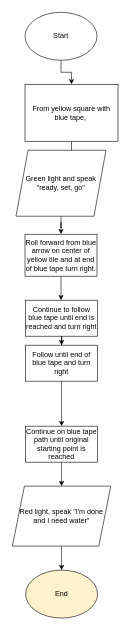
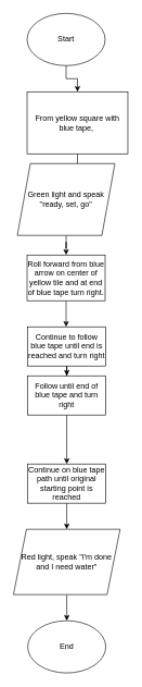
  <mxCell id="0" />
  <mxCell id="1" parent="0" />
  <mxCell id="2" value="" style="edgeStyle=orthogonalEdgeStyle;rounded=0;orthogonalLoop=1;jettySize=auto;html=1;" parent="1" source="3" target="5" edge="1"><mxGeometry relative="1" as="geometry" /></mxCell>
  <mxCell id="3" value="Start" style="ellipse;whiteSpace=wrap;html=1;" parent="1" vertex="1"><mxGeometry x="41" width="120" height="80" as="geometry" y="20" /></mxCell>
  <mxCell id="4" value="" style="edgeStyle=orthogonalEdgeStyle;rounded=0;orthogonalLoop=1;jettySize=auto;html=1;" parent="1" source="5" target="7" edge="1"><mxGeometry relative="1" as="geometry" /></mxCell>
  <mxCell id="5" value="From yellow square with blue tape,&amp;nbsp;" style="whiteSpace=wrap;html=1;" parent="1" vertex="1"><mxGeometry x="41" y="140" width="155" height="95" as="geometry" /></mxCell>
  <mxCell id="6" value="" style="edgeStyle=orthogonalEdgeStyle;rounded=0;orthogonalLoop=1;jettySize=auto;html=1;" parent="1" source="7" target="9" edge="1"><mxGeometry relative="1" as="geometry" /></mxCell>
  <mxCell id="7" value="Green light and speak &quot;ready, set, go&quot;" style="shape=parallelogram;perimeter=parallelogramPerimeter;whiteSpace=wrap;html=1;fixedSize=1;" parent="1" vertex="1"><mxGeometry x="26" y="250" width="150" height="110" as="geometry" /></mxCell>
  <mxCell id="8" value="" style="edgeStyle=orthogonalEdgeStyle;rounded=0;orthogonalLoop=1;jettySize=auto;html=1;" parent="1" source="9" edge="1"><mxGeometry relative="1" as="geometry"><mxPoint x="101" y="500" as="targetPoint" /></mxGeometry></mxCell>
  <mxCell id="9" value="Roll forward from blue arrow on center of yellow tile and at end of blue tape turn right." style="whiteSpace=wrap;html=1;" parent="1" vertex="1"><mxGeometry x="41" y="390" width="120" height="70" as="geometry" /></mxCell>
- <mxCell id="10" value="End" style="ellipse;whiteSpace=wrap;html=1;fillColor=#fff2cc;" parent="1" vertex="1"><mxGeometry x="42" y="950" width="120" height="80" as="geometry" /></mxCell>
+ <mxCell id="10" value="End" style="ellipse;whiteSpace=wrap;html=1;" parent="1" vertex="1"><mxGeometry x="42" y="950" width="120" height="80" as="geometry" /></mxCell>
  <mxCell id="11" value="" style="edgeStyle=orthogonalEdgeStyle;rounded=0;orthogonalLoop=1;jettySize=auto;html=1;" edge="1" parent="1" source="12" target="14"><mxGeometry relative="1" as="geometry" /></mxCell>
  <mxCell id="12" value="Continue to follow blue tape until end is reached and turn right" style="whiteSpace=wrap;html=1;" vertex="1" parent="1"><mxGeometry x="42" y="500" width="120" height="60" as="geometry" /></mxCell>
  <mxCell id="13" value="" style="edgeStyle=orthogonalEdgeStyle;rounded=0;orthogonalLoop=1;jettySize=auto;html=1;" edge="1" parent="1" source="14" target="16"><mxGeometry relative="1" as="geometry" /></mxCell>
  <mxCell id="14" value="Follow until end of blue tape and turn right" style="whiteSpace=wrap;html=1;" vertex="1" parent="1"><mxGeometry x="42" y="575" width="120" height="60" as="geometry" /></mxCell>
  <mxCell id="15" value="" style="edgeStyle=orthogonalEdgeStyle;rounded=0;orthogonalLoop=1;jettySize=auto;html=1;" edge="1" parent="1" source="16" target="18"><mxGeometry relative="1" as="geometry" /></mxCell>
  <mxCell id="16" value="Continue on blue tape path until original starting point is reached" style="whiteSpace=wrap;html=1;" vertex="1" parent="1"><mxGeometry x="42" y="710" width="120" height="60" as="geometry" /></mxCell>
  <mxCell id="17" value="" style="edgeStyle=orthogonalEdgeStyle;rounded=0;orthogonalLoop=1;jettySize=auto;html=1;" edge="1" parent="1" source="18" target="10"><mxGeometry relative="1" as="geometry" /></mxCell>
  <mxCell id="18" value="Red light, speak &quot;I'm done and I need water&quot;" style="shape=parallelogram;perimeter=parallelogramPerimeter;whiteSpace=wrap;html=1;fixedSize=1;" vertex="1" parent="1"><mxGeometry x="20" y="810" width="164" height="100" as="geometry" /></mxCell>
